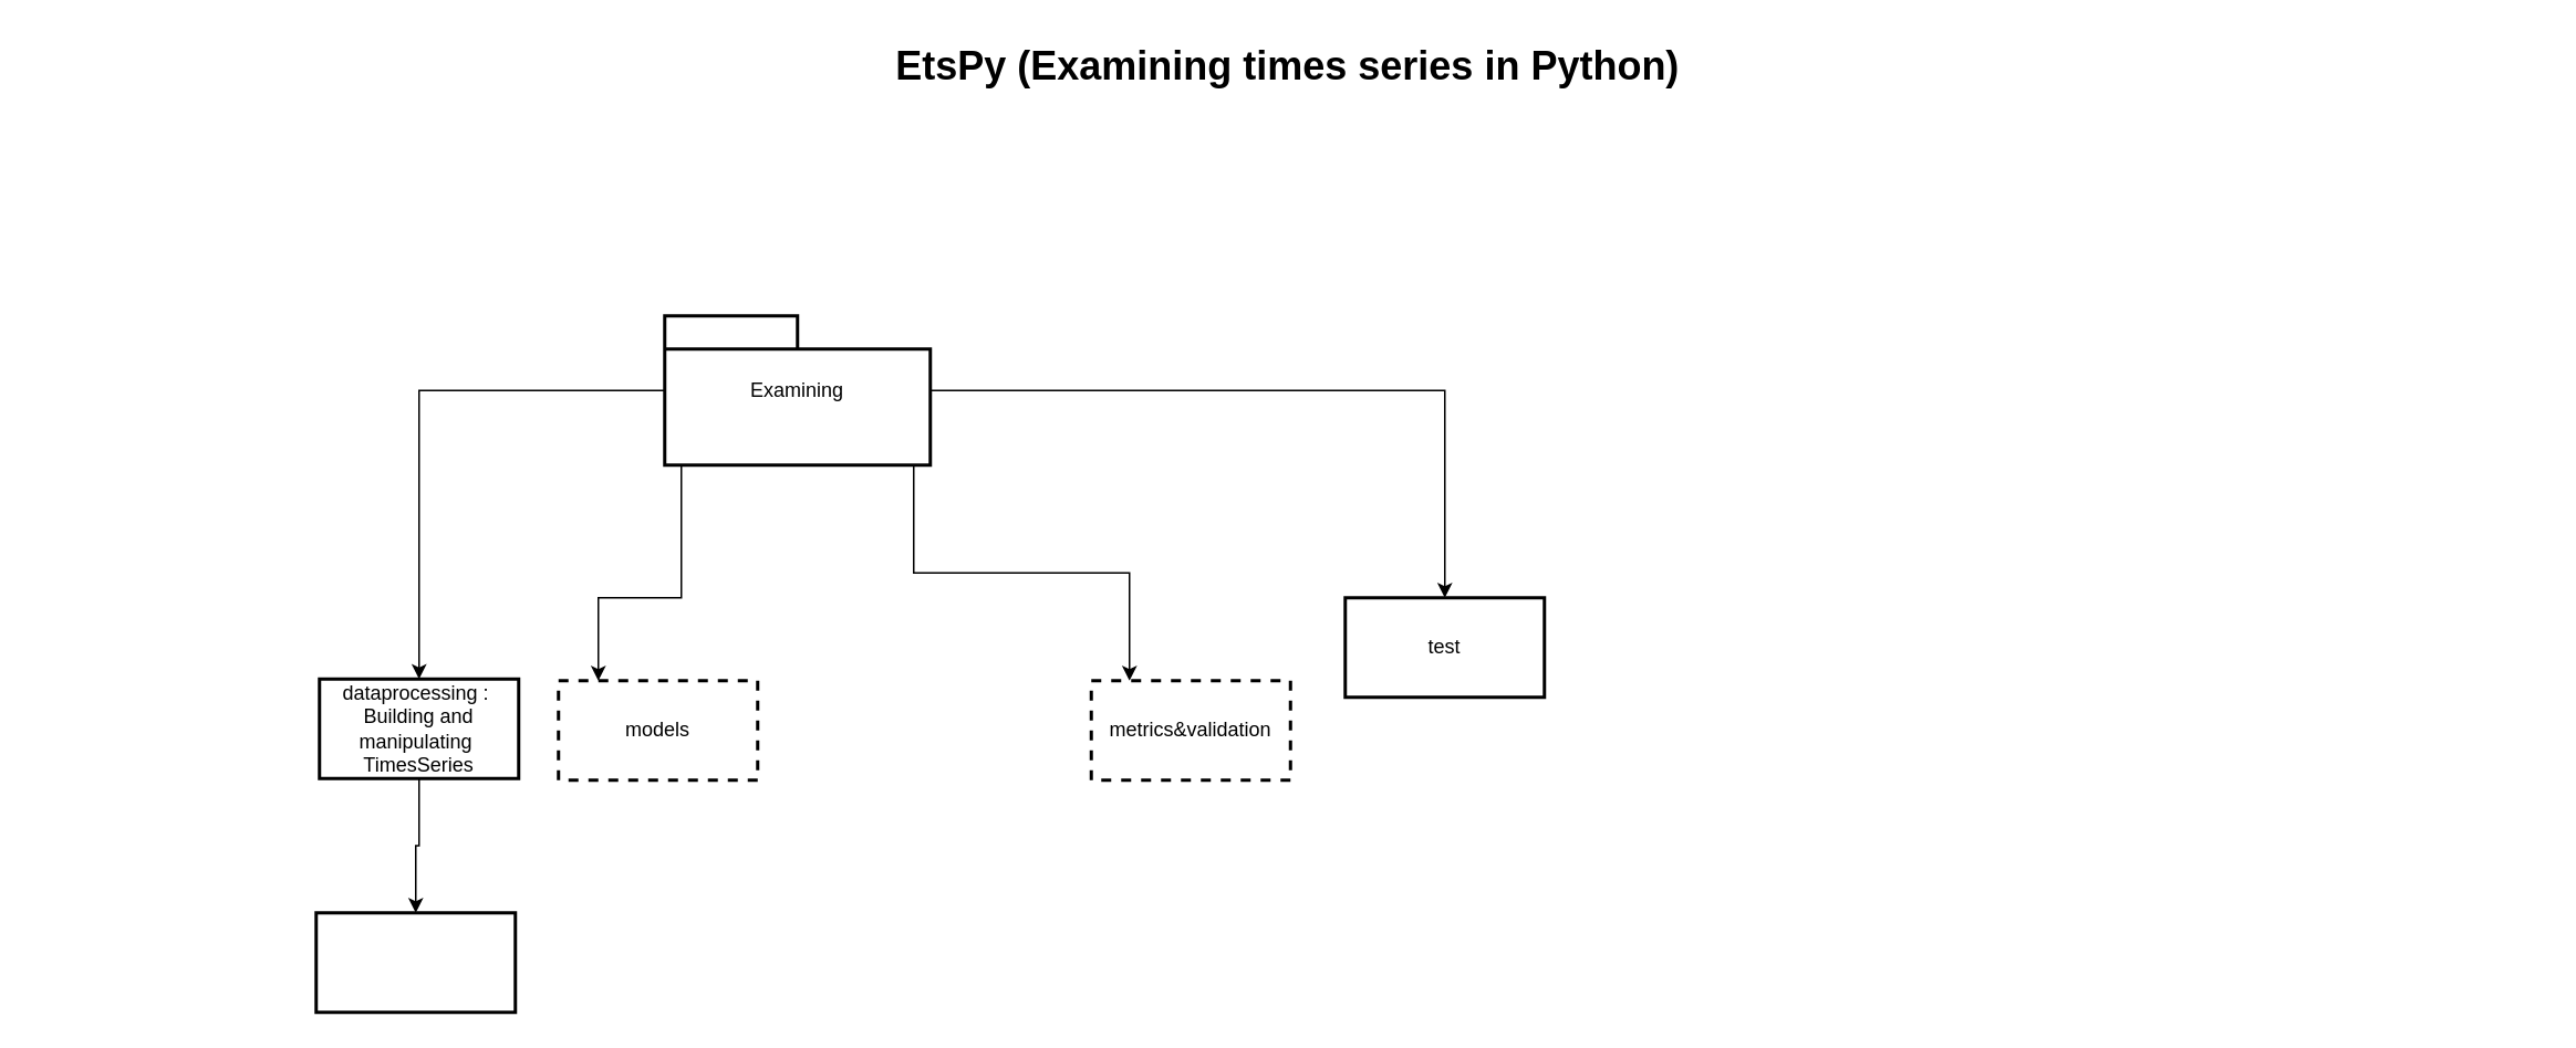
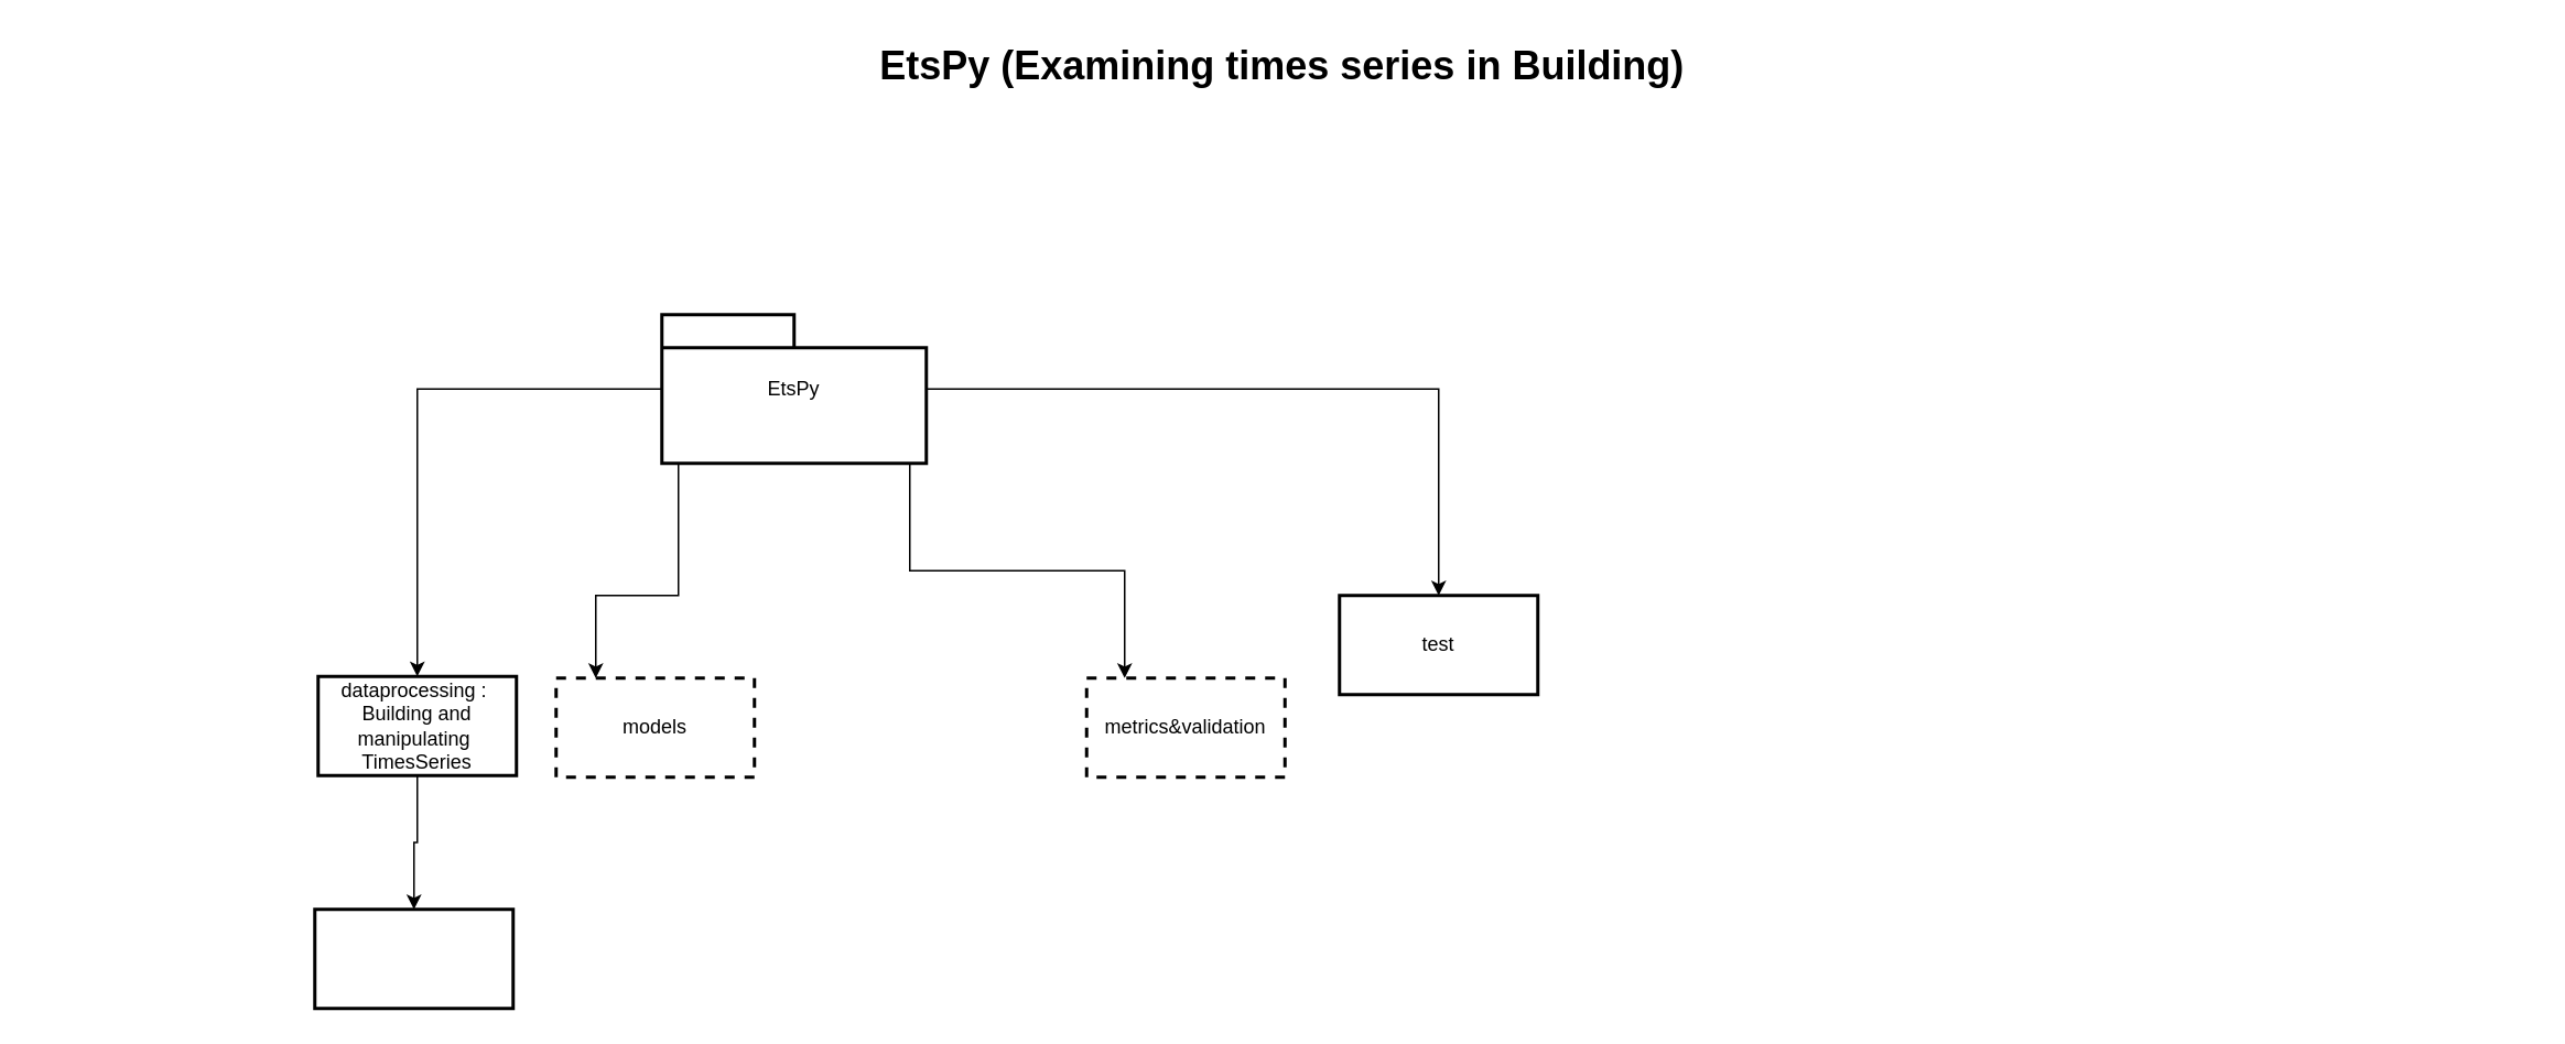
  <mxCell id="0" style=";html=1;" />
  <mxCell id="1" style=";html=1;" parent="0" />
- <mxCell id="2" value="EtsPy (Examining times series in Python)" style="text;strokeColor=none;fillColor=none;html=1;fontSize=24;fontStyle=1;verticalAlign=middle;align=center;" parent="1" vertex="1"><mxGeometry x="20" y="20" width="1510" height="40" as="geometry" /></mxCell>
+ <mxCell id="2" value="EtsPy (Examining times series in Building)" style="text;strokeColor=none;fillColor=none;html=1;fontSize=24;fontStyle=1;verticalAlign=middle;align=center;" parent="1" vertex="1"><mxGeometry x="20" y="20" width="1510" height="40" as="geometry" /></mxCell>
  <mxCell id="3" value="" style="edgeStyle=orthogonalEdgeStyle;rounded=0;orthogonalLoop=1;jettySize=auto;html=1;" edge="1" parent="1" source="7" target="9"><mxGeometry relative="1" as="geometry" /></mxCell>
  <mxCell id="4" value="" style="edgeStyle=orthogonalEdgeStyle;rounded=0;orthogonalLoop=1;jettySize=auto;html=1;" edge="1" parent="1" source="7" target="10"><mxGeometry relative="1" as="geometry" /></mxCell>
  <mxCell id="5" value="" style="edgeStyle=orthogonalEdgeStyle;rounded=0;orthogonalLoop=1;jettySize=auto;html=1;" edge="1" parent="1" source="7" target="11"><mxGeometry relative="1" as="geometry"><Array as="points"><mxPoint x="550" y="345" /><mxPoint x="680" y="345" /></Array></mxGeometry></mxCell>
  <mxCell id="6" value="" style="edgeStyle=orthogonalEdgeStyle;rounded=0;orthogonalLoop=1;jettySize=auto;html=1;" edge="1" parent="1" source="7" target="12"><mxGeometry relative="1" as="geometry"><Array as="points"><mxPoint x="410" y="360" /><mxPoint x="360" y="360" /></Array></mxGeometry></mxCell>
- <mxCell id="7" value="Examining" style="shape=folder;tabWidth=80;tabHeight=20;tabPosition=left;strokeWidth=2;html=1;whiteSpace=wrap;align=center;" vertex="1" parent="1"><mxGeometry x="400" y="190" width="160" height="90" as="geometry" /></mxCell>
+ <mxCell id="7" value="EtsPy" style="shape=folder;tabWidth=80;tabHeight=20;tabPosition=left;strokeWidth=2;html=1;whiteSpace=wrap;align=center;" vertex="1" parent="1"><mxGeometry x="400" y="190" width="160" height="90" as="geometry" /></mxCell>
  <mxCell id="8" value="" style="edgeStyle=orthogonalEdgeStyle;rounded=0;orthogonalLoop=1;jettySize=auto;html=1;" edge="1" parent="1" source="9" target="13"><mxGeometry relative="1" as="geometry" /></mxCell>
  <mxCell id="9" value="dataprocessing :&amp;nbsp;&lt;br&gt;Building and manipulating&amp;nbsp; TimesSeries" style="whiteSpace=wrap;html=1;strokeWidth=2;" vertex="1" parent="1"><mxGeometry x="192" y="409" width="120" height="60" as="geometry" /></mxCell>
  <mxCell id="10" value="test" style="whiteSpace=wrap;html=1;strokeWidth=2;" vertex="1" parent="1"><mxGeometry x="810" y="360" width="120" height="60" as="geometry" /></mxCell>
  <mxCell id="11" value="metrics&amp;amp;validation&lt;br&gt;" style="whiteSpace=wrap;html=1;strokeWidth=2;dashed=1;" vertex="1" parent="1"><mxGeometry x="657" y="410" width="120" height="60" as="geometry" /></mxCell>
  <mxCell id="12" value="models" style="whiteSpace=wrap;html=1;strokeWidth=2;dashed=1;" vertex="1" parent="1"><mxGeometry x="336" y="410" width="120" height="60" as="geometry" /></mxCell>
  <mxCell id="13" value="" style="whiteSpace=wrap;html=1;strokeWidth=2;" vertex="1" parent="1"><mxGeometry x="190" y="550" width="120" height="60" as="geometry" /></mxCell>
